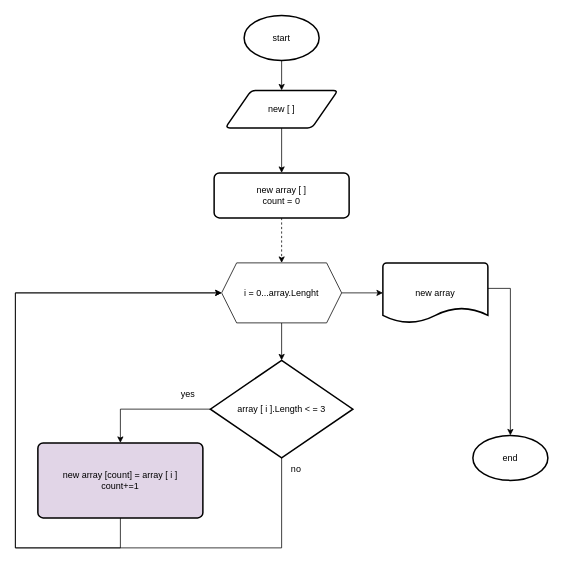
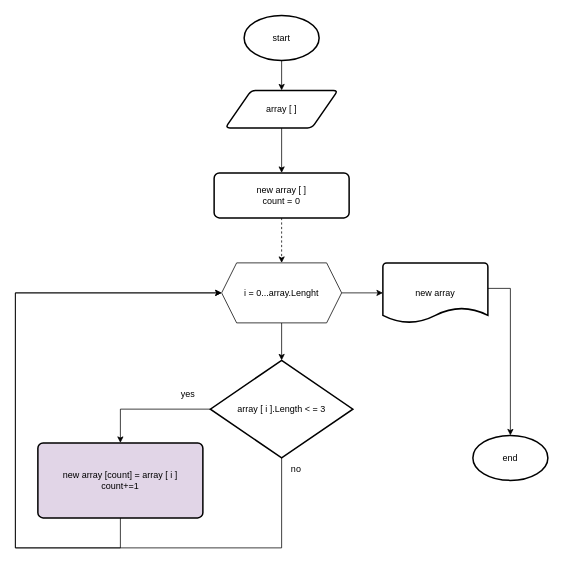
  <mxCell id="0" />
  <mxCell id="1" parent="0" />
  <mxCell id="2" value="" style="edgeStyle=orthogonalEdgeStyle;rounded=0;orthogonalLoop=1;jettySize=auto;html=1;" edge="1" parent="1" source="3" target="5"><mxGeometry relative="1" as="geometry" /></mxCell>
  <mxCell id="3" value="start" style="strokeWidth=2;html=1;shape=mxgraph.flowchart.start_1;whiteSpace=wrap;" vertex="1" parent="1"><mxGeometry x="325" y="20" width="100" height="60" as="geometry" /></mxCell>
  <mxCell id="4" value="" style="edgeStyle=orthogonalEdgeStyle;rounded=0;orthogonalLoop=1;jettySize=auto;html=1;" edge="1" parent="1" source="5" target="7"><mxGeometry relative="1" as="geometry" /></mxCell>
- <mxCell id="5" value="new [ ]" style="shape=parallelogram;html=1;strokeWidth=2;perimeter=parallelogramPerimeter;whiteSpace=wrap;rounded=1;arcSize=12;size=0.23;" vertex="1" parent="1"><mxGeometry x="300" y="120" width="150" height="50" as="geometry" /></mxCell>
+ <mxCell id="5" value="array [ ]" style="shape=parallelogram;html=1;strokeWidth=2;perimeter=parallelogramPerimeter;whiteSpace=wrap;rounded=1;arcSize=12;size=0.23;" vertex="1" parent="1"><mxGeometry x="300" y="120" width="150" height="50" as="geometry" /></mxCell>
  <mxCell id="6" value="" style="edgeStyle=orthogonalEdgeStyle;rounded=0;orthogonalLoop=1;jettySize=auto;html=1;entryX=0.5;entryY=0;entryDx=0;entryDy=0;dashed=1;" edge="1" parent="1" source="7" target="15"><mxGeometry relative="1" as="geometry"><mxPoint x="400" y="320" as="targetPoint" /></mxGeometry></mxCell>
  <mxCell id="7" value="new array [ ]&lt;br&gt;count = 0" style="rounded=1;whiteSpace=wrap;html=1;absoluteArcSize=1;arcSize=14;strokeWidth=2;" vertex="1" parent="1"><mxGeometry x="285" y="230" width="180" height="60" as="geometry" /></mxCell>
  <mxCell id="8" style="edgeStyle=orthogonalEdgeStyle;rounded=0;orthogonalLoop=1;jettySize=auto;html=1;entryX=0.5;entryY=0;entryDx=0;entryDy=0;" edge="1" parent="1" source="10" target="12"><mxGeometry relative="1" as="geometry" /></mxCell>
  <mxCell id="9" style="edgeStyle=orthogonalEdgeStyle;rounded=0;orthogonalLoop=1;jettySize=auto;html=1;entryX=0;entryY=0.5;entryDx=0;entryDy=0;" edge="1" parent="1" source="10" target="15"><mxGeometry relative="1" as="geometry"><mxPoint x="590" y="570" as="targetPoint" /><Array as="points"><mxPoint x="375" y="730" /><mxPoint x="20" y="730" /><mxPoint x="20" y="390" /></Array></mxGeometry></mxCell>
  <mxCell id="10" value="array [ i ].Length &amp;lt; = 3" style="strokeWidth=2;html=1;shape=mxgraph.flowchart.decision;whiteSpace=wrap;" vertex="1" parent="1"><mxGeometry x="280" y="480" width="190" height="130" as="geometry" /></mxCell>
  <mxCell id="11" style="edgeStyle=orthogonalEdgeStyle;rounded=0;orthogonalLoop=1;jettySize=auto;html=1;entryX=0;entryY=0.5;entryDx=0;entryDy=0;" edge="1" parent="1" source="12" target="15"><mxGeometry relative="1" as="geometry"><mxPoint x="400" y="300" as="targetPoint" /><Array as="points"><mxPoint x="160" y="730" /><mxPoint x="20" y="730" /><mxPoint x="20" y="390" /></Array></mxGeometry></mxCell>
  <mxCell id="12" value="new array [count] = array [ i ]&lt;br&gt;count+=1" style="rounded=1;whiteSpace=wrap;html=1;absoluteArcSize=1;arcSize=14;strokeWidth=2;fillColor=#e1d5e7;" vertex="1" parent="1"><mxGeometry x="50" y="590" width="220" height="100" as="geometry" /></mxCell>
  <mxCell id="13" style="edgeStyle=orthogonalEdgeStyle;rounded=0;orthogonalLoop=1;jettySize=auto;html=1;entryX=0.5;entryY=0;entryDx=0;entryDy=0;entryPerimeter=0;exitX=0.5;exitY=1;exitDx=0;exitDy=0;" edge="1" parent="1" source="15" target="10"><mxGeometry relative="1" as="geometry"><mxPoint x="400" y="450" as="sourcePoint" /></mxGeometry></mxCell>
  <mxCell id="14" style="edgeStyle=orthogonalEdgeStyle;rounded=0;orthogonalLoop=1;jettySize=auto;html=1;entryX=0;entryY=0.5;entryDx=0;entryDy=0;entryPerimeter=0;" edge="1" parent="1" source="15" target="19"><mxGeometry relative="1" as="geometry" /></mxCell>
  <mxCell id="15" value="i = 0...array.Lenght" style="shape=hexagon;perimeter=hexagonPerimeter2;whiteSpace=wrap;html=1;fixedSize=1;" vertex="1" parent="1"><mxGeometry x="295" y="350" width="160" height="80" as="geometry" /></mxCell>
  <mxCell id="16" value="yes" style="text;html=1;align=center;verticalAlign=middle;resizable=0;points=[];autosize=1;strokeColor=none;fillColor=none;" vertex="1" parent="1"><mxGeometry x="230" y="510" width="40" height="30" as="geometry" /></mxCell>
  <mxCell id="17" value="no" style="text;html=1;align=center;verticalAlign=middle;resizable=0;points=[];autosize=1;strokeColor=none;fillColor=none;" vertex="1" parent="1"><mxGeometry x="374" y="610" width="40" height="30" as="geometry" /></mxCell>
  <mxCell id="18" style="edgeStyle=orthogonalEdgeStyle;rounded=0;orthogonalLoop=1;jettySize=auto;html=1;entryX=0.5;entryY=0;entryDx=0;entryDy=0;entryPerimeter=0;exitX=1;exitY=0.425;exitDx=0;exitDy=0;exitPerimeter=0;" edge="1" parent="1" source="19" target="20"><mxGeometry relative="1" as="geometry"><Array as="points"><mxPoint x="680" y="384" /></Array></mxGeometry></mxCell>
  <mxCell id="19" value="new array" style="strokeWidth=2;html=1;shape=mxgraph.flowchart.document2;whiteSpace=wrap;size=0.25;" vertex="1" parent="1"><mxGeometry x="510" y="350" width="140" height="80" as="geometry" /></mxCell>
  <mxCell id="20" value="end" style="strokeWidth=2;html=1;shape=mxgraph.flowchart.start_1;whiteSpace=wrap;" vertex="1" parent="1"><mxGeometry x="630" y="580" width="100" height="60" as="geometry" /></mxCell>
